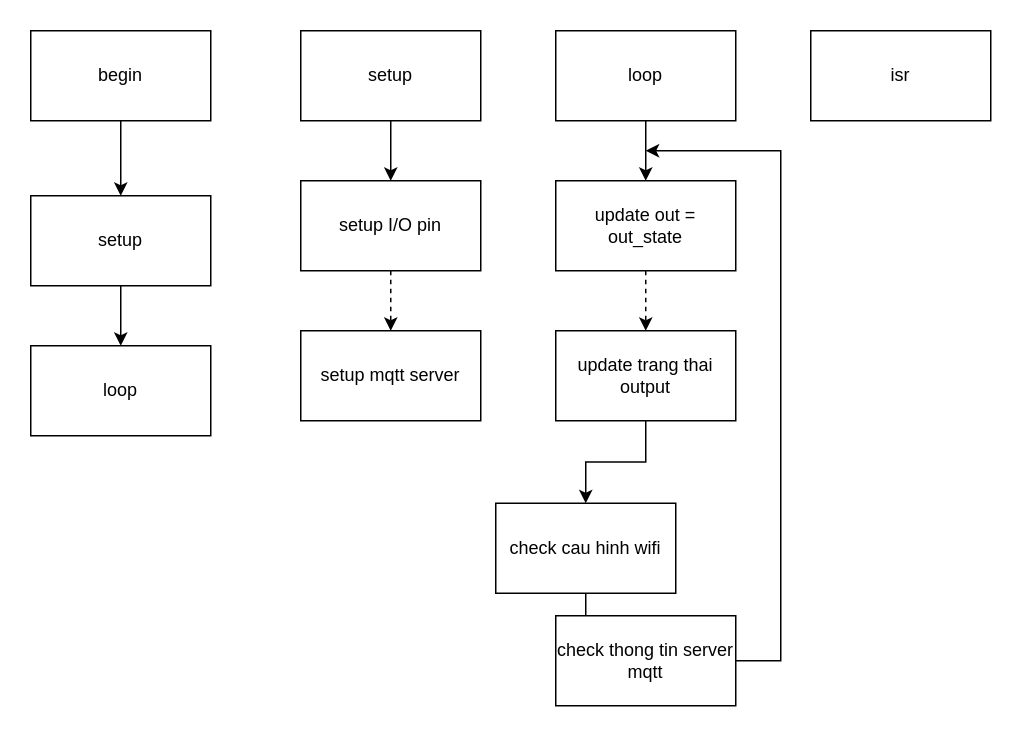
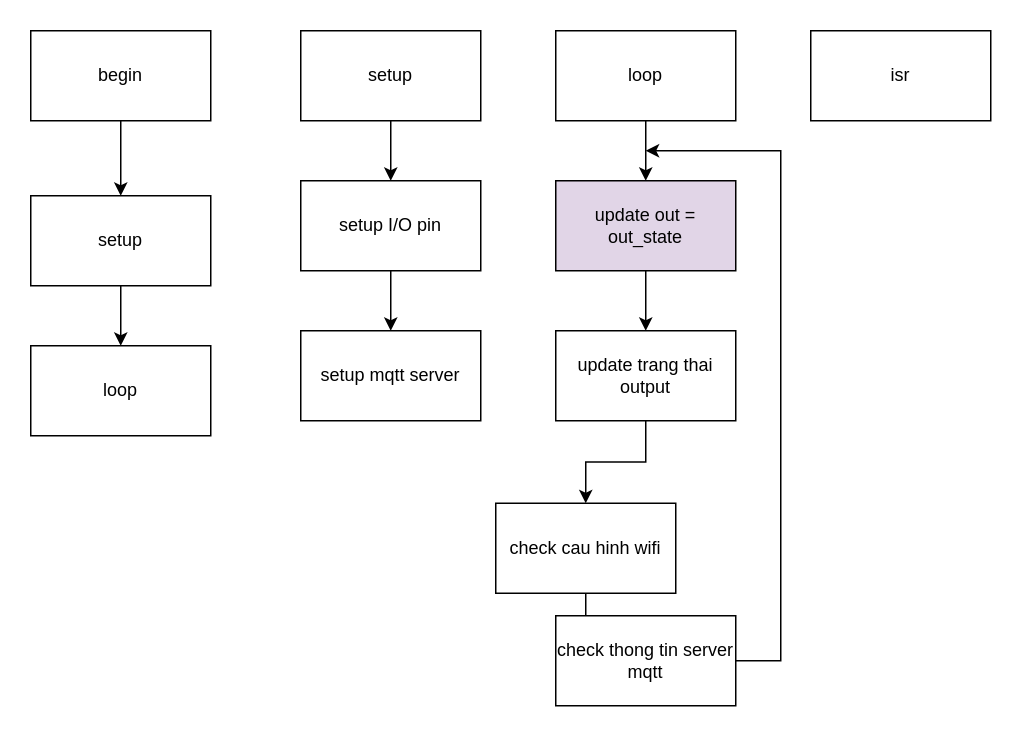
  <mxCell id="0" />
  <mxCell id="1" parent="0" />
  <mxCell id="2" value="" style="edgeStyle=orthogonalEdgeStyle;rounded=0;orthogonalLoop=1;jettySize=auto;html=1;" edge="1" parent="1" source="3" target="5"><mxGeometry relative="1" as="geometry" /></mxCell>
  <mxCell id="3" value="begin" style="rounded=0;whiteSpace=wrap;html=1;" vertex="1" parent="1"><mxGeometry x="20" y="20" width="120" height="60" as="geometry" /></mxCell>
  <mxCell id="4" value="" style="edgeStyle=orthogonalEdgeStyle;rounded=0;orthogonalLoop=1;jettySize=auto;html=1;" edge="1" parent="1" source="5" target="6"><mxGeometry relative="1" as="geometry" /></mxCell>
  <mxCell id="5" value="setup" style="rounded=0;whiteSpace=wrap;html=1;" vertex="1" parent="1"><mxGeometry x="20" y="130" width="120" height="60" as="geometry" /></mxCell>
  <mxCell id="6" value="loop" style="rounded=0;whiteSpace=wrap;html=1;" vertex="1" parent="1"><mxGeometry x="20" y="230" width="120" height="60" as="geometry" /></mxCell>
  <mxCell id="7" value="" style="edgeStyle=orthogonalEdgeStyle;rounded=0;orthogonalLoop=1;jettySize=auto;html=1;" edge="1" parent="1" source="8" target="10"><mxGeometry relative="1" as="geometry" /></mxCell>
  <mxCell id="8" value="setup" style="rounded=0;whiteSpace=wrap;html=1;" vertex="1" parent="1"><mxGeometry x="200" y="20" width="120" height="60" as="geometry" /></mxCell>
- <mxCell id="9" value="" style="edgeStyle=orthogonalEdgeStyle;rounded=0;orthogonalLoop=1;jettySize=auto;html=1;dashed=1;" edge="1" parent="1" source="10" target="11"><mxGeometry relative="1" as="geometry" /></mxCell>
+ <mxCell id="9" value="" style="edgeStyle=orthogonalEdgeStyle;rounded=0;orthogonalLoop=1;jettySize=auto;html=1;" edge="1" parent="1" source="10" target="11"><mxGeometry relative="1" as="geometry" /></mxCell>
  <mxCell id="10" value="setup I/O pin" style="rounded=0;whiteSpace=wrap;html=1;" vertex="1" parent="1"><mxGeometry x="200" y="120" width="120" height="60" as="geometry" /></mxCell>
  <mxCell id="11" value="setup mqtt server" style="rounded=0;whiteSpace=wrap;html=1;" vertex="1" parent="1"><mxGeometry x="200" y="220" width="120" height="60" as="geometry" /></mxCell>
  <mxCell id="12" value="" style="edgeStyle=orthogonalEdgeStyle;rounded=0;orthogonalLoop=1;jettySize=auto;html=1;" edge="1" parent="1" source="13" target="22"><mxGeometry relative="1" as="geometry" /></mxCell>
  <mxCell id="13" value="loop" style="rounded=0;whiteSpace=wrap;html=1;" vertex="1" parent="1"><mxGeometry x="370" y="20" width="120" height="60" as="geometry" /></mxCell>
  <mxCell id="14" value="" style="edgeStyle=orthogonalEdgeStyle;rounded=0;orthogonalLoop=1;jettySize=auto;html=1;" edge="1" parent="1" source="15" target="18"><mxGeometry relative="1" as="geometry" /></mxCell>
  <mxCell id="15" value="update trang thai output" style="rounded=0;whiteSpace=wrap;html=1;" vertex="1" parent="1"><mxGeometry x="370" y="220" width="120" height="60" as="geometry" /></mxCell>
  <mxCell id="16" value="isr" style="rounded=0;whiteSpace=wrap;html=1;" vertex="1" parent="1"><mxGeometry x="540" y="20" width="120" height="60" as="geometry" /></mxCell>
  <mxCell id="17" value="" style="edgeStyle=orthogonalEdgeStyle;rounded=0;orthogonalLoop=1;jettySize=auto;html=1;" edge="1" parent="1" source="18" target="20"><mxGeometry relative="1" as="geometry" /></mxCell>
  <mxCell id="18" value="check cau hinh wifi" style="rounded=0;whiteSpace=wrap;html=1;" vertex="1" parent="1"><mxGeometry x="330" y="335" width="120" height="60" as="geometry" /></mxCell>
  <mxCell id="19" style="edgeStyle=orthogonalEdgeStyle;rounded=0;orthogonalLoop=1;jettySize=auto;html=1;" edge="1" parent="1" source="20"><mxGeometry relative="1" as="geometry"><mxPoint x="430" y="100" as="targetPoint" /><Array as="points"><mxPoint x="520" y="440" /><mxPoint x="520" y="100" /></Array></mxGeometry></mxCell>
  <mxCell id="20" value="check thong tin server mqtt" style="rounded=0;whiteSpace=wrap;html=1;" vertex="1" parent="1"><mxGeometry x="370" y="410" width="120" height="60" as="geometry" /></mxCell>
- <mxCell id="21" value="" style="edgeStyle=orthogonalEdgeStyle;rounded=0;orthogonalLoop=1;jettySize=auto;html=1;dashed=1;" edge="1" parent="1" source="22" target="15"><mxGeometry relative="1" as="geometry" /></mxCell>
- <mxCell id="22" value="update out = out_state" style="rounded=0;whiteSpace=wrap;html=1;" vertex="1" parent="1"><mxGeometry x="370" y="120" width="120" height="60" as="geometry" /></mxCell>
+ <mxCell id="21" value="" style="edgeStyle=orthogonalEdgeStyle;rounded=0;orthogonalLoop=1;jettySize=auto;html=1;" edge="1" parent="1" source="22" target="15"><mxGeometry relative="1" as="geometry" /></mxCell>
+ <mxCell id="22" value="update out = out_state" style="rounded=0;whiteSpace=wrap;html=1;fillColor=#e1d5e7;" vertex="1" parent="1"><mxGeometry x="370" y="120" width="120" height="60" as="geometry" /></mxCell>
